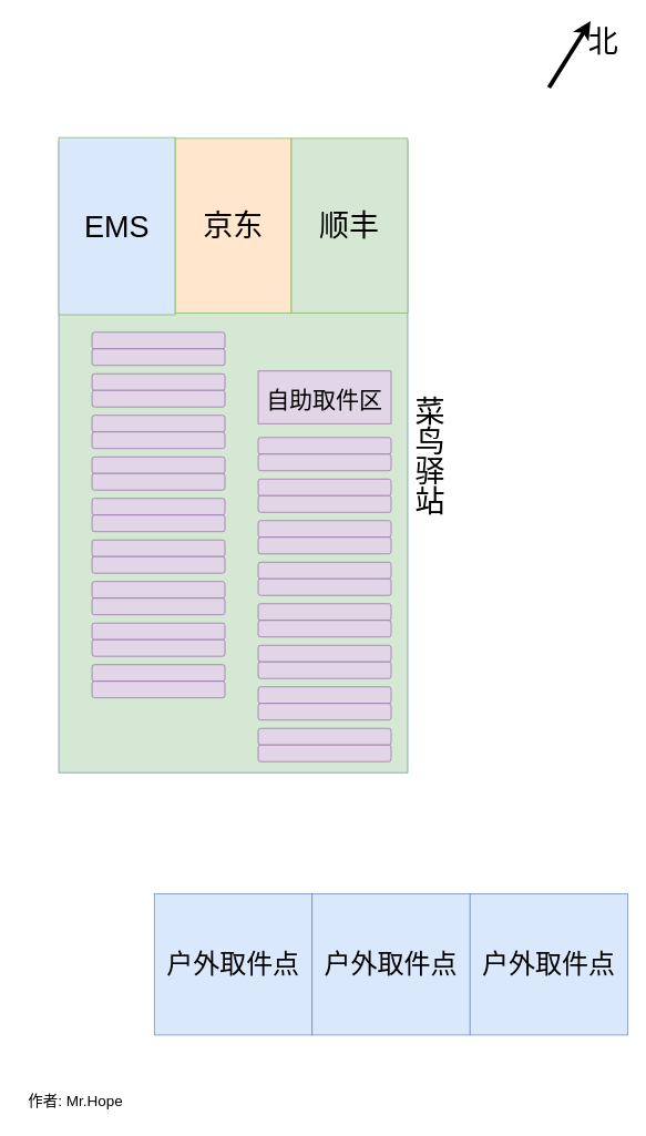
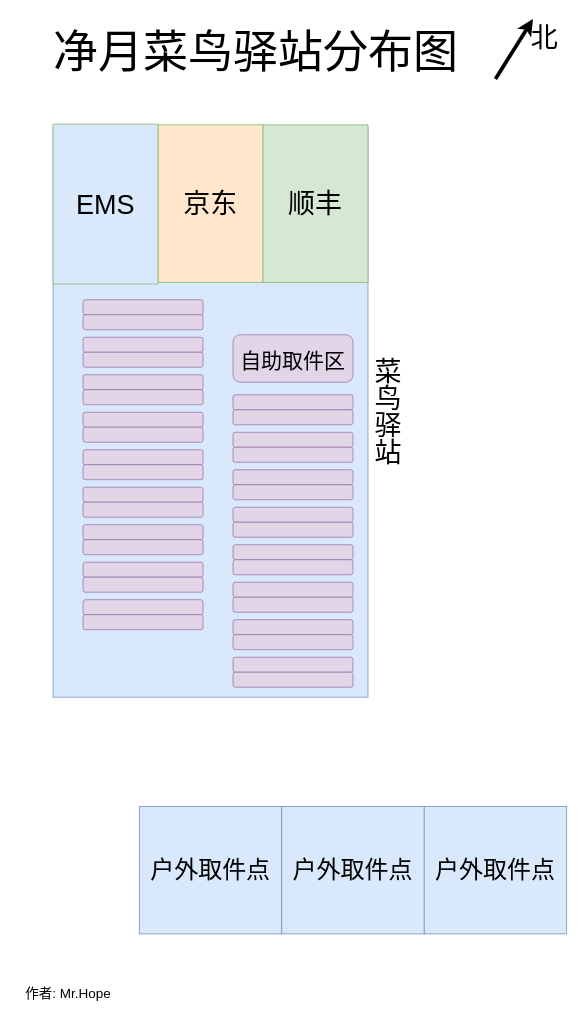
  <mxCell id="0" />
  <mxCell id="1" parent="0" />
- <mxCell id="2" value="菜鸟驿站" style="rounded=0;whiteSpace=wrap;html=1;fillColor=#d5e8d4;strokeColor=#6c8ebf;fontSize=36;labelPosition=right;verticalLabelPosition=middle;align=left;verticalAlign=middle;textDirection=vertical-lr;" parent="1" vertex="1"><mxGeometry x="70" y="169.28" width="420" height="760" as="geometry" /></mxCell>
- <mxCell id="3" value="&lt;font style=&quot;font-size: 28px;&quot;&gt;自助取件区&lt;/font&gt;" style="whiteSpace=wrap;html=1;fontSize=36;fillColor=#e1d5e7;strokeColor=#9673a6;rounded=0;" parent="1" vertex="1"><mxGeometry x="310" y="446" width="160" height="63.28" as="geometry" /></mxCell>
+ <mxCell id="2" value="菜鸟驿站" style="rounded=0;whiteSpace=wrap;html=1;fillColor=#dae8fc;strokeColor=#6c8ebf;fontSize=36;labelPosition=right;verticalLabelPosition=middle;align=left;verticalAlign=middle;textDirection=vertical-lr;" parent="1" vertex="1"><mxGeometry x="70" y="169.28" width="420" height="760" as="geometry" /></mxCell>
+ <mxCell id="3" value="&lt;font style=&quot;font-size: 28px;&quot;&gt;自助取件区&lt;/font&gt;" style="rounded=1;whiteSpace=wrap;html=1;fontSize=36;fillColor=#e1d5e7;strokeColor=#9673a6;" parent="1" vertex="1"><mxGeometry x="310" y="446" width="160" height="63.28" as="geometry" /></mxCell>
  <mxCell id="4" value="" style="rounded=1;whiteSpace=wrap;html=1;fontSize=36;fillColor=#e1d5e7;strokeColor=#9673a6;" parent="1" vertex="1"><mxGeometry x="310" y="526" width="160" height="20" as="geometry" /></mxCell>
  <mxCell id="5" value="" style="rounded=1;whiteSpace=wrap;html=1;fontSize=36;fillColor=#e1d5e7;strokeColor=#9673a6;" parent="1" vertex="1"><mxGeometry x="310" y="546" width="160" height="20" as="geometry" /></mxCell>
  <mxCell id="6" value="" style="rounded=1;whiteSpace=wrap;html=1;fontSize=36;fillColor=#e1d5e7;strokeColor=#9673a6;" parent="1" vertex="1"><mxGeometry x="310" y="576" width="160" height="20" as="geometry" /></mxCell>
  <mxCell id="7" value="" style="rounded=1;whiteSpace=wrap;html=1;fontSize=36;fillColor=#e1d5e7;strokeColor=#9673a6;" parent="1" vertex="1"><mxGeometry x="310" y="596" width="160" height="20" as="geometry" /></mxCell>
  <mxCell id="8" value="" style="rounded=1;whiteSpace=wrap;html=1;fontSize=36;fillColor=#e1d5e7;strokeColor=#9673a6;" parent="1" vertex="1"><mxGeometry x="310" y="626" width="160" height="20" as="geometry" /></mxCell>
  <mxCell id="9" value="" style="rounded=1;whiteSpace=wrap;html=1;fontSize=36;fillColor=#e1d5e7;strokeColor=#9673a6;" parent="1" vertex="1"><mxGeometry x="310" y="646" width="160" height="20" as="geometry" /></mxCell>
  <mxCell id="10" value="" style="rounded=1;whiteSpace=wrap;html=1;fontSize=36;fillColor=#e1d5e7;strokeColor=#9673a6;" parent="1" vertex="1"><mxGeometry x="310" y="676" width="160" height="20" as="geometry" /></mxCell>
  <mxCell id="11" value="" style="rounded=1;whiteSpace=wrap;html=1;fontSize=36;fillColor=#e1d5e7;strokeColor=#9673a6;" parent="1" vertex="1"><mxGeometry x="310" y="696" width="160" height="20" as="geometry" /></mxCell>
  <mxCell id="12" value="京东" style="rounded=0;whiteSpace=wrap;html=1;fontSize=36;fillColor=#ffe6cc;strokeColor=#82b366;" parent="1" vertex="1"><mxGeometry x="210" y="166" width="140" height="210" as="geometry" /></mxCell>
  <mxCell id="13" value="顺丰" style="rounded=0;whiteSpace=wrap;html=1;fontSize=36;fillColor=#d5e8d4;strokeColor=#82b366;" parent="1" vertex="1"><mxGeometry x="350" y="166" width="140" height="210" as="geometry" /></mxCell>
  <mxCell id="14" value="EMS" style="rounded=0;whiteSpace=wrap;html=1;fontSize=36;fillColor=#dae8fc;strokeColor=#82b366;" parent="1" vertex="1"><mxGeometry x="70" y="165" width="140" height="213.28" as="geometry" /></mxCell>
  <mxCell id="15" value="" style="rounded=1;whiteSpace=wrap;html=1;fontSize=36;fillColor=#e1d5e7;strokeColor=#9673a6;" parent="1" vertex="1"><mxGeometry x="310" y="726" width="160" height="20" as="geometry" /></mxCell>
  <mxCell id="16" value="" style="rounded=1;whiteSpace=wrap;html=1;fontSize=36;fillColor=#e1d5e7;strokeColor=#9673a6;" parent="1" vertex="1"><mxGeometry x="310" y="746" width="160" height="20" as="geometry" /></mxCell>
  <mxCell id="17" value="" style="rounded=1;whiteSpace=wrap;html=1;fontSize=36;fillColor=#e1d5e7;strokeColor=#9673a6;" parent="1" vertex="1"><mxGeometry x="310" y="776" width="160" height="20" as="geometry" /></mxCell>
  <mxCell id="18" value="" style="rounded=1;whiteSpace=wrap;html=1;fontSize=36;fillColor=#e1d5e7;strokeColor=#9673a6;" parent="1" vertex="1"><mxGeometry x="310" y="796" width="160" height="20" as="geometry" /></mxCell>
  <mxCell id="19" value="" style="rounded=1;whiteSpace=wrap;html=1;fontSize=36;fillColor=#e1d5e7;strokeColor=#9673a6;" parent="1" vertex="1"><mxGeometry x="310" y="826" width="160" height="20" as="geometry" /></mxCell>
  <mxCell id="20" value="" style="rounded=1;whiteSpace=wrap;html=1;fontSize=36;fillColor=#e1d5e7;strokeColor=#9673a6;" parent="1" vertex="1"><mxGeometry x="310" y="846" width="160" height="20" as="geometry" /></mxCell>
  <mxCell id="21" value="" style="rounded=1;whiteSpace=wrap;html=1;fontSize=36;fillColor=#e1d5e7;strokeColor=#9673a6;" parent="1" vertex="1"><mxGeometry x="310" y="876" width="160" height="20" as="geometry" /></mxCell>
  <mxCell id="22" value="" style="rounded=1;whiteSpace=wrap;html=1;fontSize=36;fillColor=#e1d5e7;strokeColor=#9673a6;" parent="1" vertex="1"><mxGeometry x="310" y="896" width="160" height="20" as="geometry" /></mxCell>
  <mxCell id="23" value="" style="rounded=1;whiteSpace=wrap;html=1;fontSize=36;fillColor=#e1d5e7;strokeColor=#9673a6;" parent="1" vertex="1"><mxGeometry x="110" y="399.28" width="160" height="20" as="geometry" /></mxCell>
  <mxCell id="24" value="" style="rounded=1;whiteSpace=wrap;html=1;fontSize=36;fillColor=#e1d5e7;strokeColor=#9673a6;" parent="1" vertex="1"><mxGeometry x="110" y="419.28" width="160" height="20" as="geometry" /></mxCell>
  <mxCell id="25" value="" style="rounded=1;whiteSpace=wrap;html=1;fontSize=36;fillColor=#e1d5e7;strokeColor=#9673a6;" parent="1" vertex="1"><mxGeometry x="110" y="449.28" width="160" height="20" as="geometry" /></mxCell>
  <mxCell id="26" value="" style="rounded=1;whiteSpace=wrap;html=1;fontSize=36;fillColor=#e1d5e7;strokeColor=#9673a6;" parent="1" vertex="1"><mxGeometry x="110" y="499.28" width="160" height="20" as="geometry" /></mxCell>
  <mxCell id="27" value="" style="rounded=1;whiteSpace=wrap;html=1;fontSize=36;fillColor=#e1d5e7;strokeColor=#9673a6;" parent="1" vertex="1"><mxGeometry x="110" y="519.28" width="160" height="20" as="geometry" /></mxCell>
  <mxCell id="28" value="" style="rounded=1;whiteSpace=wrap;html=1;fontSize=36;fillColor=#e1d5e7;strokeColor=#9673a6;" parent="1" vertex="1"><mxGeometry x="110" y="549.28" width="160" height="20" as="geometry" /></mxCell>
  <mxCell id="29" value="" style="rounded=1;whiteSpace=wrap;html=1;fontSize=36;fillColor=#e1d5e7;strokeColor=#9673a6;" parent="1" vertex="1"><mxGeometry x="110" y="569.28" width="160" height="20" as="geometry" /></mxCell>
  <mxCell id="30" value="" style="rounded=1;whiteSpace=wrap;html=1;fontSize=36;fillColor=#e1d5e7;strokeColor=#9673a6;" parent="1" vertex="1"><mxGeometry x="110" y="599.28" width="160" height="20" as="geometry" /></mxCell>
  <mxCell id="31" value="" style="rounded=1;whiteSpace=wrap;html=1;fontSize=36;fillColor=#e1d5e7;strokeColor=#9673a6;" parent="1" vertex="1"><mxGeometry x="110" y="619.28" width="160" height="20" as="geometry" /></mxCell>
  <mxCell id="32" value="" style="rounded=1;whiteSpace=wrap;html=1;fontSize=36;fillColor=#e1d5e7;strokeColor=#9673a6;" parent="1" vertex="1"><mxGeometry x="110" y="469.28" width="160" height="20" as="geometry" /></mxCell>
  <mxCell id="33" value="" style="rounded=1;whiteSpace=wrap;html=1;fontSize=36;fillColor=#e1d5e7;strokeColor=#9673a6;" parent="1" vertex="1"><mxGeometry x="110" y="649.28" width="160" height="20" as="geometry" /></mxCell>
  <mxCell id="34" value="" style="rounded=1;whiteSpace=wrap;html=1;fontSize=36;fillColor=#e1d5e7;strokeColor=#9673a6;" parent="1" vertex="1"><mxGeometry x="110" y="669.28" width="160" height="20" as="geometry" /></mxCell>
  <mxCell id="35" value="" style="rounded=1;whiteSpace=wrap;html=1;fontSize=36;fillColor=#e1d5e7;strokeColor=#9673a6;" parent="1" vertex="1"><mxGeometry x="110" y="699.28" width="160" height="20" as="geometry" /></mxCell>
  <mxCell id="36" value="" style="rounded=1;whiteSpace=wrap;html=1;fontSize=36;fillColor=#e1d5e7;strokeColor=#9673a6;" parent="1" vertex="1"><mxGeometry x="110" y="719.28" width="160" height="20" as="geometry" /></mxCell>
  <mxCell id="37" value="" style="rounded=1;whiteSpace=wrap;html=1;fontSize=36;fillColor=#e1d5e7;strokeColor=#9673a6;" parent="1" vertex="1"><mxGeometry x="110" y="749.28" width="160" height="20" as="geometry" /></mxCell>
  <mxCell id="38" value="" style="rounded=1;whiteSpace=wrap;html=1;fontSize=36;fillColor=#e1d5e7;strokeColor=#9673a6;" parent="1" vertex="1"><mxGeometry x="110" y="769.28" width="160" height="20" as="geometry" /></mxCell>
  <mxCell id="39" value="" style="rounded=1;whiteSpace=wrap;html=1;fontSize=36;fillColor=#e1d5e7;strokeColor=#9673a6;" parent="1" vertex="1"><mxGeometry x="110" y="799.28" width="160" height="20" as="geometry" /></mxCell>
  <mxCell id="40" value="" style="rounded=1;whiteSpace=wrap;html=1;fontSize=36;fillColor=#e1d5e7;strokeColor=#9673a6;" parent="1" vertex="1"><mxGeometry x="110" y="819.28" width="160" height="20" as="geometry" /></mxCell>
+ <mxCell id="41" value="&lt;span style=&quot;font-size: 60px;&quot;&gt;净月菜鸟驿站分布图&lt;/span&gt;" style="text;html=1;resizable=0;autosize=1;align=center;verticalAlign=middle;points=[];fillColor=none;strokeColor=none;rounded=0;fontSize=36;" parent="1" vertex="1"><mxGeometry x="60" y="25" width="560" height="90" as="geometry" /></mxCell>
  <mxCell id="42" value="&lt;font style=&quot;font-size: 32px;&quot;&gt;户外取件点&lt;/font&gt;" style="rounded=0;whiteSpace=wrap;html=1;labelBackgroundColor=none;fontSize=24;fillColor=#dae8fc;strokeColor=#6c8ebf;" parent="1" vertex="1"><mxGeometry x="185" y="1075" width="190" height="170" as="geometry" /></mxCell>
  <mxCell id="43" value="&lt;font style=&quot;font-size: 18px;&quot;&gt;作者: Mr.Hope&lt;/font&gt;" style="text;html=1;resizable=0;autosize=1;align=center;verticalAlign=middle;points=[];fillColor=none;strokeColor=none;rounded=0;" parent="1" vertex="1"><mxGeometry x="20" y="1305" width="140" height="40" as="geometry" /></mxCell>
  <mxCell id="44" value="&lt;span style=&quot;font-size: 32px;&quot;&gt;户外取件点&lt;/span&gt;" style="rounded=0;whiteSpace=wrap;html=1;labelBackgroundColor=none;fontSize=24;fillColor=#dae8fc;strokeColor=#6c8ebf;" vertex="1" parent="1"><mxGeometry x="375" y="1075" width="190" height="170" as="geometry" /></mxCell>
  <mxCell id="45" value="&lt;span style=&quot;font-size: 32px;&quot;&gt;户外取件点&lt;/span&gt;" style="rounded=0;whiteSpace=wrap;html=1;labelBackgroundColor=none;fontSize=24;fillColor=#dae8fc;strokeColor=#6c8ebf;" vertex="1" parent="1"><mxGeometry x="565" y="1075" width="190" height="170" as="geometry" /></mxCell>
  <mxCell id="46" value="" style="endArrow=classic;html=1;rounded=0;strokeWidth=5;" edge="1" parent="1"><mxGeometry width="50" height="50" relative="1" as="geometry"><mxPoint x="660" y="105" as="sourcePoint" /><mxPoint x="710" y="25" as="targetPoint" /></mxGeometry></mxCell>
  <mxCell id="47" value="&lt;span style=&quot;&quot;&gt;北&lt;/span&gt;" style="text;html=1;resizable=0;autosize=1;align=center;verticalAlign=middle;points=[];fillColor=none;strokeColor=none;rounded=0;fontSize=36;" vertex="1" parent="1"><mxGeometry x="695" y="20" width="60" height="60" as="geometry" /></mxCell>
